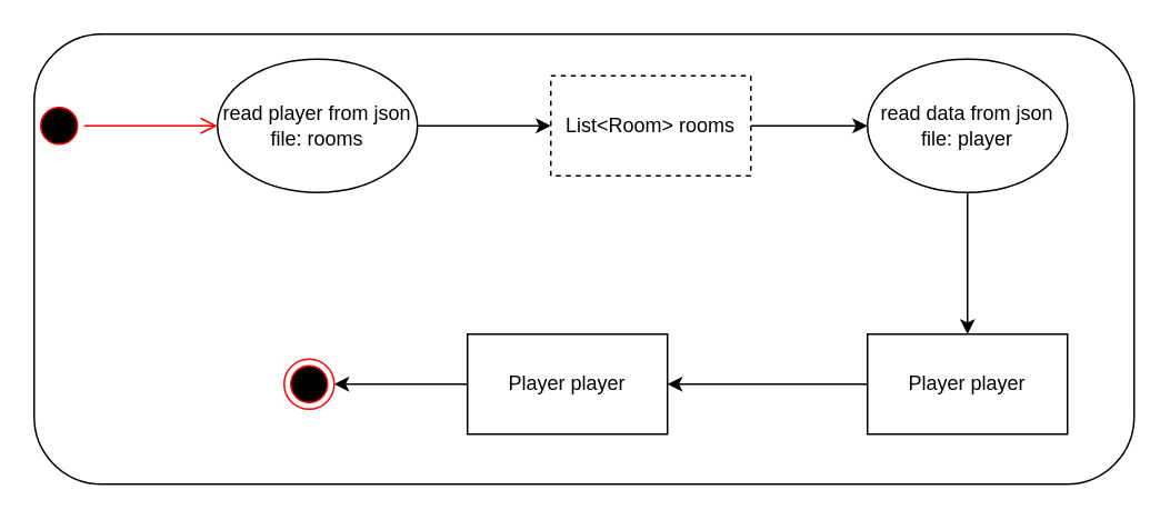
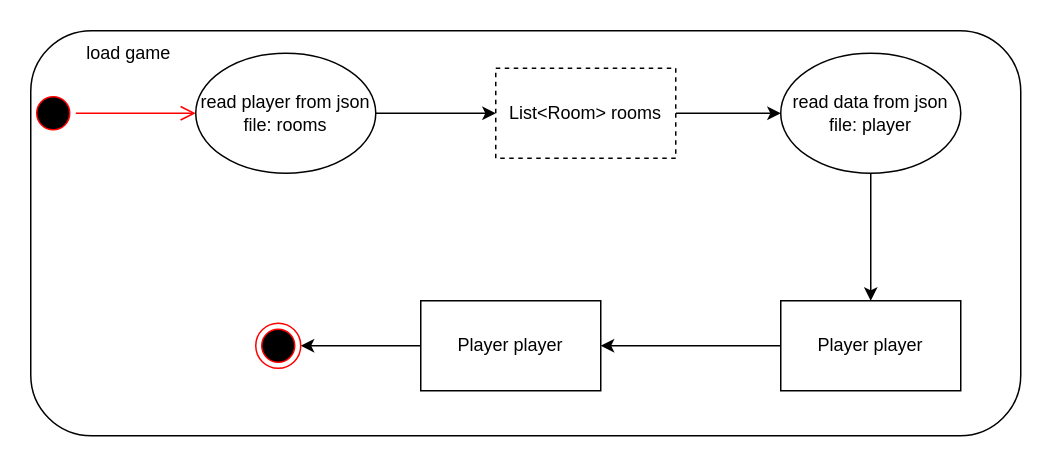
  <mxCell id="0" />
  <mxCell id="1" parent="0" />
  <mxCell id="2" value="" style="rounded=1;whiteSpace=wrap;html=1;" vertex="1" parent="1"><mxGeometry x="20" y="20" width="660" height="270" as="geometry" /></mxCell>
  <mxCell id="3" value="" style="ellipse;html=1;shape=startState;fillColor=#000000;strokeColor=#ff0000;" vertex="1" parent="1"><mxGeometry x="20" y="60" width="30" height="30" as="geometry" /></mxCell>
  <mxCell id="4" value="" style="edgeStyle=orthogonalEdgeStyle;html=1;verticalAlign=bottom;endArrow=open;endSize=8;strokeColor=#ff0000;" edge="1" source="3" parent="1"><mxGeometry relative="1" as="geometry"><mxPoint x="130" y="75" as="targetPoint" /></mxGeometry></mxCell>
  <mxCell id="5" style="edgeStyle=orthogonalEdgeStyle;rounded=0;orthogonalLoop=1;jettySize=auto;html=1;entryX=0;entryY=0.5;entryDx=0;entryDy=0;" edge="1" parent="1" source="6" target="8"><mxGeometry relative="1" as="geometry" /></mxCell>
  <mxCell id="6" value="read player from json file: rooms" style="ellipse;whiteSpace=wrap;html=1;" vertex="1" parent="1"><mxGeometry x="130" y="35" width="120" height="80" as="geometry" /></mxCell>
  <mxCell id="7" style="edgeStyle=orthogonalEdgeStyle;rounded=0;orthogonalLoop=1;jettySize=auto;html=1;entryX=0;entryY=0.5;entryDx=0;entryDy=0;" edge="1" parent="1" source="8" target="10"><mxGeometry relative="1" as="geometry" /></mxCell>
  <mxCell id="8" value="List&amp;lt;Room&amp;gt; rooms" style="rounded=0;whiteSpace=wrap;html=1;dashed=1;" vertex="1" parent="1"><mxGeometry x="330" y="45" width="120" height="60" as="geometry" /></mxCell>
  <mxCell id="9" style="edgeStyle=orthogonalEdgeStyle;rounded=0;orthogonalLoop=1;jettySize=auto;html=1;entryX=0.5;entryY=0;entryDx=0;entryDy=0;" edge="1" parent="1" source="10" target="12"><mxGeometry relative="1" as="geometry" /></mxCell>
  <mxCell id="10" value="read data from json file: player" style="ellipse;whiteSpace=wrap;html=1;" vertex="1" parent="1"><mxGeometry x="520" y="35" width="120" height="80" as="geometry" /></mxCell>
  <mxCell id="11" value="" style="edgeStyle=orthogonalEdgeStyle;rounded=0;orthogonalLoop=1;jettySize=auto;html=1;" edge="1" parent="1" source="12" target="14"><mxGeometry relative="1" as="geometry" /></mxCell>
  <mxCell id="12" value="Player player" style="rounded=0;whiteSpace=wrap;html=1;" vertex="1" parent="1"><mxGeometry x="520" y="200" width="120" height="60" as="geometry" /></mxCell>
  <mxCell id="13" style="edgeStyle=orthogonalEdgeStyle;rounded=0;orthogonalLoop=1;jettySize=auto;html=1;" edge="1" parent="1" source="14" target="15"><mxGeometry relative="1" as="geometry" /></mxCell>
  <mxCell id="14" value="Player player" style="rounded=0;whiteSpace=wrap;html=1;" vertex="1" parent="1"><mxGeometry x="280" y="200" width="120" height="60" as="geometry" /></mxCell>
  <mxCell id="15" value="" style="ellipse;html=1;shape=endState;fillColor=#000000;strokeColor=#ff0000;" vertex="1" parent="1"><mxGeometry x="170" y="215" width="30" height="30" as="geometry" /></mxCell>
+ <mxCell id="16" value="load game" style="text;html=1;align=center;verticalAlign=middle;resizable=0;points=[];autosize=1;" vertex="1" parent="1"><mxGeometry x="50" y="25" width="70" height="20" as="geometry" /></mxCell>
